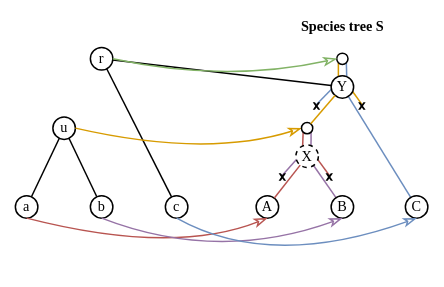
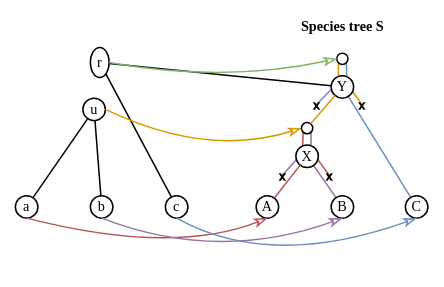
  <mxCell id="0" />
  <mxCell id="1" parent="0" />
  <mxCell id="2" value="" style="endArrow=none;html=1;strokeWidth=2;fontSize=15;fontColor=#000000;entryX=0.013;entryY=0.607;entryDx=0;entryDy=0;fillColor=#dae8fc;strokeColor=#6c8ebf;exitX=0.5;exitY=0.29;exitDx=0;exitDy=0;exitPerimeter=0;entryPerimeter=0;" parent="1" source="36" target="15" edge="1"><mxGeometry width="50" height="50" relative="1" as="geometry"><mxPoint x="407" y="110" as="sourcePoint" /><mxPoint x="441.303" y="42.803" as="targetPoint" /></mxGeometry></mxCell>
  <mxCell id="3" value="" style="endArrow=none;html=1;strokeWidth=2;fontSize=15;fontColor=#000000;entryX=0.947;entryY=0.693;entryDx=0;entryDy=0;fillColor=#ffe6cc;strokeColor=#d79b00;exitX=0.5;exitY=0.29;exitDx=0;exitDy=0;exitPerimeter=0;entryPerimeter=0;" parent="1" source="37" target="15" edge="1"><mxGeometry width="50" height="50" relative="1" as="geometry"><mxPoint x="446" y="110" as="sourcePoint" /><mxPoint x="430.697" y="42.803" as="targetPoint" /></mxGeometry></mxCell>
  <mxCell id="4" value="" style="endArrow=none;html=1;strokeWidth=2;fontSize=19;fontFamily=Times New Roman;startArrow=none;exitX=0.056;exitY=0.606;exitDx=0;exitDy=0;fillColor=#e1d5e7;strokeColor=#9673a6;entryX=0.5;entryY=0.29;entryDx=0;entryDy=0;entryPerimeter=0;exitPerimeter=0;" parent="1" source="14" target="38" edge="1"><mxGeometry width="50" height="50" relative="1" as="geometry"><mxPoint x="421" y="158" as="sourcePoint" /><mxPoint x="370" y="220" as="targetPoint" /></mxGeometry></mxCell>
  <mxCell id="5" value="" style="endArrow=none;html=1;strokeWidth=2;fontSize=19;fontFamily=Times New Roman;startArrow=none;exitX=0.967;exitY=0.639;exitDx=0;exitDy=0;fillColor=#f8cecc;strokeColor=#b85450;entryX=0.5;entryY=0.29;entryDx=0;entryDy=0;entryPerimeter=0;exitPerimeter=0;" parent="1" source="14" target="39" edge="1"><mxGeometry width="50" height="50" relative="1" as="geometry"><mxPoint x="415.697" y="155.803" as="sourcePoint" /><mxPoint x="410" y="220" as="targetPoint" /></mxGeometry></mxCell>
  <mxCell id="6" value="" style="endArrow=none;html=1;strokeWidth=2;fontSize=19;fontFamily=Times New Roman;startArrow=none;exitX=1;exitY=1;exitDx=0;exitDy=0;entryX=0.673;entryY=0.037;entryDx=0;entryDy=0;entryPerimeter=0;fillColor=#e1d5e7;strokeColor=#9673a6;" parent="1" source="34" target="14" edge="1"><mxGeometry width="50" height="50" relative="1" as="geometry"><mxPoint x="415.697" y="155.803" as="sourcePoint" /><mxPoint x="401" y="186.5" as="targetPoint" /></mxGeometry></mxCell>
  <mxCell id="7" value="" style="endArrow=none;html=1;strokeWidth=2;fontSize=19;fontFamily=Times New Roman;startArrow=none;exitX=0;exitY=1;exitDx=0;exitDy=0;fillColor=#f8cecc;strokeColor=#b85450;entryX=0.3;entryY=0.063;entryDx=0;entryDy=0;entryPerimeter=0;" parent="1" source="34" target="14" edge="1"><mxGeometry width="50" height="50" relative="1" as="geometry"><mxPoint x="219.292" y="313.416" as="sourcePoint" /><mxPoint x="360" y="200" as="targetPoint" /></mxGeometry></mxCell>
  <mxCell id="8" value="" style="endArrow=none;html=1;strokeWidth=2;fontSize=15;fontColor=#000000;entryX=0;entryY=1;entryDx=0;entryDy=0;exitX=0.323;exitY=0.583;exitDx=0;exitDy=0;exitPerimeter=0;fillColor=#ffe6cc;strokeColor=#d79b00;" parent="1" source="15" target="28" edge="1"><mxGeometry width="50" height="50" relative="1" as="geometry"><mxPoint x="441" y="88" as="sourcePoint" /><mxPoint x="441.303" y="42.803" as="targetPoint" /></mxGeometry></mxCell>
  <mxCell id="9" value="" style="endArrow=none;html=1;strokeWidth=2;fontSize=15;fontColor=#000000;entryX=1;entryY=1;entryDx=0;entryDy=0;fillColor=#dae8fc;strokeColor=#6c8ebf;exitX=0.693;exitY=0.053;exitDx=0;exitDy=0;exitPerimeter=0;" parent="1" target="28" edge="1" source="15"><mxGeometry width="50" height="50" relative="1" as="geometry"><mxPoint x="431" y="78" as="sourcePoint" /><mxPoint x="490" y="60" as="targetPoint" /></mxGeometry></mxCell>
  <mxCell id="10" value="" style="endArrow=none;html=1;strokeWidth=2;fontSize=19;fontFamily=Times New Roman;fillColor=#dae8fc;strokeColor=#6c8ebf;" parent="1" source="18" target="15" edge="1"><mxGeometry width="50" height="50" relative="1" as="geometry"><mxPoint x="496" y="340" as="sourcePoint" /><mxPoint x="182.708" y="356.584" as="targetPoint" /></mxGeometry></mxCell>
  <mxCell id="11" value="" style="endArrow=none;html=1;strokeWidth=2;fontSize=19;fontFamily=Times New Roman;fillColor=#e1d5e7;strokeColor=#9673a6;" parent="1" source="13" target="14" edge="1"><mxGeometry width="50" height="50" relative="1" as="geometry"><mxPoint x="199.292" y="293.416" as="sourcePoint" /><mxPoint x="376" y="260" as="targetPoint" /></mxGeometry></mxCell>
  <mxCell id="12" value="&lt;font style=&quot;font-size: 19px;&quot;&gt;A&lt;/font&gt;" style="ellipse;whiteSpace=wrap;html=1;aspect=fixed;strokeWidth=2;strokeColor=#000000;fontSize=19;fontFamily=Times New Roman;labelBackgroundColor=none;" parent="1" vertex="1"><mxGeometry x="341" y="260" width="30" height="30" as="geometry" /></mxCell>
  <mxCell id="13" value="&lt;font style=&quot;font-size: 19px;&quot;&gt;B&lt;/font&gt;" style="ellipse;whiteSpace=wrap;html=1;aspect=fixed;strokeWidth=2;fontSize=19;fontFamily=Times New Roman;" parent="1" vertex="1"><mxGeometry x="441" y="260" width="30" height="30" as="geometry" /></mxCell>
- <mxCell id="14" value="&lt;font style=&quot;font-size: 19px;&quot;&gt;X&lt;/font&gt;" style="ellipse;whiteSpace=wrap;html=1;aspect=fixed;strokeWidth=2;fontSize=19;fontFamily=Times New Roman;dashed=1;" parent="1" vertex="1"><mxGeometry x="394" y="192.5" width="30" height="30" as="geometry" /></mxCell>
+ <mxCell id="14" value="&lt;font style=&quot;font-size: 19px;&quot;&gt;X&lt;/font&gt;" style="ellipse;whiteSpace=wrap;html=1;aspect=fixed;strokeWidth=2;fontSize=19;fontFamily=Times New Roman;" parent="1" vertex="1"><mxGeometry x="394" y="192.5" width="30" height="30" as="geometry" /></mxCell>
  <mxCell id="15" value="&lt;font style=&quot;font-size: 19px;&quot;&gt;Y&lt;/font&gt;" style="ellipse;whiteSpace=wrap;html=1;aspect=fixed;strokeWidth=2;fontSize=19;fontFamily=Times New Roman;" parent="1" vertex="1"><mxGeometry x="441" y="100" width="30" height="30" as="geometry" /></mxCell>
  <mxCell id="16" value="" style="endArrow=none;html=1;strokeWidth=2;fontSize=19;fontFamily=Times New Roman;fillColor=#f8cecc;strokeColor=#b85450;" parent="1" source="14" target="12" edge="1"><mxGeometry width="50" height="50" relative="1" as="geometry"><mxPoint x="189.292" y="283.416" as="sourcePoint" /><mxPoint x="162.708" y="336.584" as="targetPoint" /></mxGeometry></mxCell>
  <mxCell id="17" value="&lt;b style=&quot;font-size: 19px;&quot;&gt;Species tree S&lt;/b&gt;" style="text;html=1;align=center;verticalAlign=middle;resizable=0;points=[];autosize=1;fontSize=19;fontFamily=Times New Roman;" parent="1" vertex="1"><mxGeometry x="391" y="20" width="130" height="30" as="geometry" /></mxCell>
  <mxCell id="18" value="&lt;font style=&quot;font-size: 19px;&quot;&gt;C&lt;/font&gt;" style="ellipse;whiteSpace=wrap;html=1;aspect=fixed;strokeWidth=2;fontSize=19;fontFamily=Times New Roman;" parent="1" vertex="1"><mxGeometry x="540" y="260" width="30" height="30" as="geometry" /></mxCell>
  <mxCell id="19" value="" style="endArrow=none;html=1;strokeWidth=2;fontSize=19;fontFamily=Times New Roman;" parent="1" source="27" target="24" edge="1"><mxGeometry width="50" height="50" relative="1" as="geometry"><mxPoint x="235" y="310" as="sourcePoint" /><mxPoint x="-78.292" y="326.584" as="targetPoint" /></mxGeometry></mxCell>
  <mxCell id="20" value="" style="endArrow=none;html=1;strokeWidth=2;fontSize=19;fontFamily=Times New Roman;" parent="1" source="22" target="23" edge="1"><mxGeometry width="50" height="50" relative="1" as="geometry"><mxPoint x="-61.708" y="263.416" as="sourcePoint" /><mxPoint x="115" y="230" as="targetPoint" /></mxGeometry></mxCell>
  <mxCell id="21" value="&lt;font style=&quot;font-size: 19px&quot;&gt;a&lt;/font&gt;" style="ellipse;whiteSpace=wrap;html=1;aspect=fixed;strokeWidth=2;strokeColor=#000000;fontSize=19;fontFamily=Times New Roman;labelBackgroundColor=none;" parent="1" vertex="1"><mxGeometry x="20" y="260" width="30" height="30" as="geometry" /></mxCell>
  <mxCell id="22" value="&lt;font style=&quot;font-size: 19px&quot;&gt;b&lt;/font&gt;" style="ellipse;whiteSpace=wrap;html=1;aspect=fixed;strokeWidth=2;fontSize=19;fontFamily=Times New Roman;" parent="1" vertex="1"><mxGeometry x="120" y="260" width="30" height="30" as="geometry" /></mxCell>
- <mxCell id="23" value="&lt;font style=&quot;font-size: 19px&quot;&gt;u&lt;/font&gt;" style="ellipse;whiteSpace=wrap;html=1;aspect=fixed;strokeWidth=2;fontSize=19;fontFamily=Times New Roman;" parent="1" vertex="1"><mxGeometry x="70" y="155" width="30" height="30" as="geometry" /></mxCell>
- <mxCell id="24" value="&lt;font style=&quot;font-size: 19px&quot;&gt;r&lt;/font&gt;" style="ellipse;whiteSpace=wrap;html=1;aspect=fixed;strokeWidth=2;fontSize=19;fontFamily=Times New Roman;" parent="1" vertex="1"><mxGeometry x="120" y="62.5" width="30" height="30" as="geometry" /></mxCell>
+ <mxCell id="23" value="&lt;font style=&quot;font-size: 19px&quot;&gt;u&lt;/font&gt;" style="ellipse;whiteSpace=wrap;html=1;aspect=fixed;strokeWidth=2;fontSize=19;fontFamily=Times New Roman;" parent="1" vertex="1"><mxGeometry x="110" y="130" width="30" height="30" as="geometry" /></mxCell>
+ <mxCell id="24" value="&lt;font style=&quot;font-size: 19px&quot;&gt;r&lt;/font&gt;" style="ellipse;whiteSpace=wrap;html=1;aspect=fixed;strokeWidth=2;fontSize=19;fontFamily=Times New Roman;" parent="1" vertex="1"><mxGeometry x="120" y="62.5" width="25" height="40" as="geometry" /></mxCell>
  <mxCell id="25" value="" style="endArrow=none;html=1;strokeWidth=2;fontSize=19;fontFamily=Times New Roman;" parent="1" source="23" target="21" edge="1"><mxGeometry width="50" height="50" relative="1" as="geometry"><mxPoint x="-71.708" y="253.416" as="sourcePoint" /><mxPoint x="-98.292" y="306.584" as="targetPoint" /></mxGeometry></mxCell>
  <mxCell id="26" value="" style="endArrow=none;html=1;strokeWidth=2;fontSize=19;fontFamily=Times New Roman;" parent="1" source="24" target="15" edge="1"><mxGeometry width="50" height="50" relative="1" as="geometry"><mxPoint x="-41.708" y="283.416" as="sourcePoint" /><mxPoint x="-68.292" y="336.584" as="targetPoint" /></mxGeometry></mxCell>
  <mxCell id="27" value="&lt;font style=&quot;font-size: 19px&quot;&gt;c&lt;/font&gt;" style="ellipse;whiteSpace=wrap;html=1;aspect=fixed;strokeWidth=2;fontSize=19;fontFamily=Times New Roman;" parent="1" vertex="1"><mxGeometry x="220" y="260" width="30" height="30" as="geometry" /></mxCell>
  <mxCell id="28" value="" style="ellipse;whiteSpace=wrap;html=1;aspect=fixed;strokeWidth=2;fontSize=19;fontFamily=Times New Roman;" parent="1" vertex="1"><mxGeometry x="448.5" y="70" width="15" height="15" as="geometry" /></mxCell>
  <mxCell id="29" value="" style="endArrow=classicThin;html=1;strokeColor=#82b366;strokeWidth=2;fontSize=15;fontColor=#000000;exitX=1;exitY=0.5;exitDx=0;exitDy=0;fillColor=#d5e8d4;endFill=0;curved=1;endSize=12;entryX=0;entryY=0.5;entryDx=0;entryDy=0;" parent="1" source="24" target="28" edge="1"><mxGeometry width="50" height="50" relative="1" as="geometry"><mxPoint x="355" y="80" as="sourcePoint" /><mxPoint x="310" y="50" as="targetPoint" /><Array as="points"><mxPoint x="300" y="110" /></Array></mxGeometry></mxCell>
  <mxCell id="30" value="" style="endArrow=classicThin;html=1;fontSize=15;fontColor=#000000;endFill=0;exitX=1;exitY=0.5;exitDx=0;exitDy=0;endSize=12;strokeWidth=2;fillColor=#ffe6cc;strokeColor=#d79b00;curved=1;entryX=0;entryY=0.5;entryDx=0;entryDy=0;" parent="1" source="23" target="34" edge="1"><mxGeometry width="50" height="50" relative="1" as="geometry"><mxPoint x="165" y="-85" as="sourcePoint" /><mxPoint x="300" y="150" as="targetPoint" /><Array as="points"><mxPoint x="275" y="210" /></Array></mxGeometry></mxCell>
  <mxCell id="31" value="" style="endArrow=classicThin;endFill=0;endSize=12;html=1;strokeWidth=2;sourcePerimeterSpacing=0;fontSize=19;fontFamily=Times New Roman;entryX=0.5;entryY=1;entryDx=0;entryDy=0;fillColor=#f8cecc;strokeColor=#b85450;curved=1;exitX=0.5;exitY=1;exitDx=0;exitDy=0;" parent="1" target="12" edge="1" source="21"><mxGeometry width="160" relative="1" as="geometry"><mxPoint x="100" y="290" as="sourcePoint" /><mxPoint x="350" y="290" as="targetPoint" /><Array as="points"><mxPoint x="230" y="340" /></Array></mxGeometry></mxCell>
  <mxCell id="32" value="" style="endArrow=classicThin;endFill=0;endSize=12;html=1;strokeWidth=2;sourcePerimeterSpacing=0;fontSize=19;fontFamily=Times New Roman;entryX=0.5;entryY=1;entryDx=0;entryDy=0;fillColor=#e1d5e7;strokeColor=#9673a6;curved=1;exitX=0.5;exitY=1;exitDx=0;exitDy=0;" parent="1" target="13" edge="1" source="22"><mxGeometry width="160" relative="1" as="geometry"><mxPoint x="170" y="290" as="sourcePoint" /><mxPoint x="415" y="290" as="targetPoint" /><Array as="points"><mxPoint x="290" y="350" /></Array></mxGeometry></mxCell>
  <mxCell id="33" value="" style="endArrow=classicThin;endFill=0;endSize=12;html=1;strokeWidth=2;sourcePerimeterSpacing=0;entryX=0.5;entryY=1;entryDx=0;entryDy=0;fontSize=19;fontFamily=Times New Roman;exitX=0.5;exitY=1;exitDx=0;exitDy=0;fillColor=#dae8fc;strokeColor=#6c8ebf;curved=1;" parent="1" source="27" target="18" edge="1"><mxGeometry width="160" relative="1" as="geometry"><mxPoint x="230" y="290" as="sourcePoint" /><mxPoint x="480" y="290" as="targetPoint" /><Array as="points"><mxPoint x="360" y="360" /></Array></mxGeometry></mxCell>
  <mxCell id="34" value="" style="ellipse;whiteSpace=wrap;html=1;aspect=fixed;strokeWidth=2;fontSize=19;fontFamily=Times New Roman;" parent="1" vertex="1"><mxGeometry x="401.5" y="162.5" width="15" height="15" as="geometry" /></mxCell>
  <mxCell id="35" value="" style="endArrow=none;html=1;strokeWidth=2;fontSize=19;fontFamily=Times New Roman;fillColor=#ffe6cc;strokeColor=#d79b00;" parent="1" source="15" target="34" edge="1"><mxGeometry width="50" height="50" relative="1" as="geometry"><mxPoint x="420.429" y="118.927" as="sourcePoint" /><mxPoint x="396.571" y="177.573" as="targetPoint" /></mxGeometry></mxCell>
  <mxCell id="36" value="" style="verticalLabelPosition=bottom;verticalAlign=top;html=1;shape=mxgraph.basic.x;fillColor=#000000;strokeOpacity=0;" parent="1" vertex="1"><mxGeometry x="416.5" y="135.5" width="10" height="10" as="geometry" /></mxCell>
  <mxCell id="37" value="" style="verticalLabelPosition=bottom;verticalAlign=top;html=1;shape=mxgraph.basic.x;fillColor=#000000;strokeOpacity=0;" parent="1" vertex="1"><mxGeometry x="477" y="135.5" width="10" height="10" as="geometry" /></mxCell>
  <mxCell id="38" value="" style="verticalLabelPosition=bottom;verticalAlign=top;html=1;shape=mxgraph.basic.x;fillColor=#000000;strokeOpacity=0;" parent="1" vertex="1"><mxGeometry x="371" y="230" width="10" height="10" as="geometry" /></mxCell>
  <mxCell id="39" value="" style="verticalLabelPosition=bottom;verticalAlign=top;html=1;shape=mxgraph.basic.x;fillColor=#000000;strokeOpacity=0;" parent="1" vertex="1"><mxGeometry x="433.5" y="230" width="10" height="10" as="geometry" /></mxCell>
